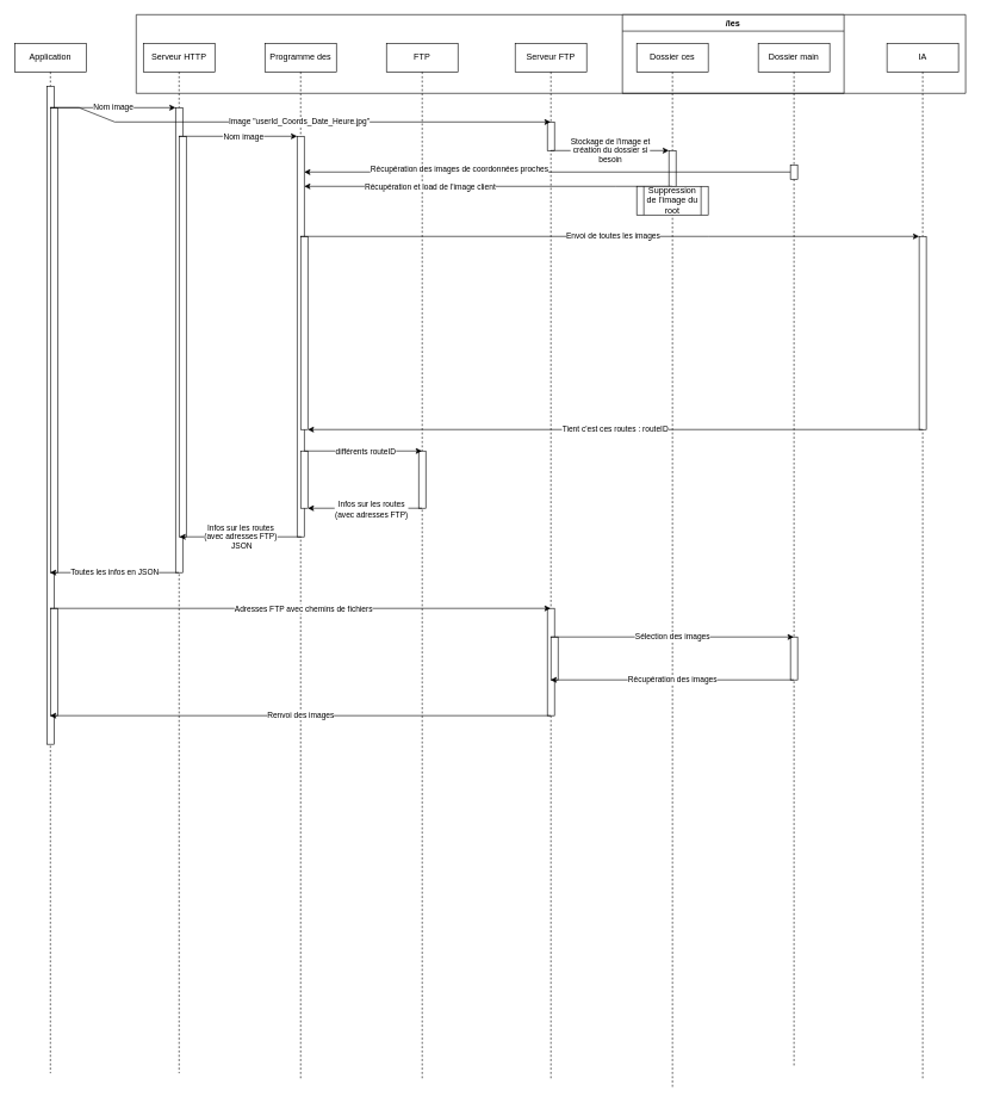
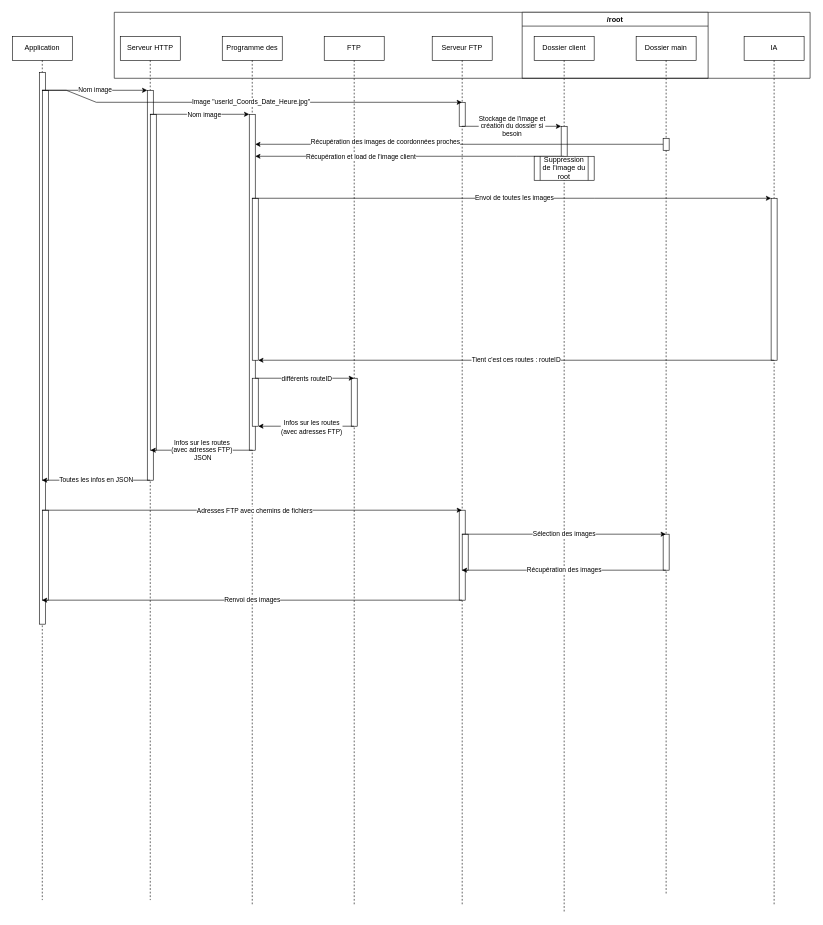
  <mxCell id="0" />
  <mxCell id="1" parent="0" />
  <mxCell id="2" value="Application" style="shape=umlLifeline;perimeter=lifelinePerimeter;whiteSpace=wrap;html=1;container=0;dropTarget=0;collapsible=0;recursiveResize=0;outlineConnect=0;portConstraint=eastwest;newEdgeStyle={&quot;edgeStyle&quot;:&quot;elbowEdgeStyle&quot;,&quot;elbow&quot;:&quot;vertical&quot;,&quot;curved&quot;:0,&quot;rounded&quot;:0};" parent="1" vertex="1"><mxGeometry x="20" y="60" width="100" height="1440" as="geometry" /></mxCell>
  <mxCell id="3" value="" style="html=1;points=[];perimeter=orthogonalPerimeter;outlineConnect=0;targetShapes=umlLifeline;portConstraint=eastwest;newEdgeStyle={&quot;edgeStyle&quot;:&quot;elbowEdgeStyle&quot;,&quot;elbow&quot;:&quot;vertical&quot;,&quot;curved&quot;:0,&quot;rounded&quot;:0};" vertex="1" parent="2"><mxGeometry x="45" y="60" width="10" height="920" as="geometry" /></mxCell>
  <mxCell id="4" value="" style="html=1;points=[];perimeter=orthogonalPerimeter;outlineConnect=0;targetShapes=umlLifeline;portConstraint=eastwest;newEdgeStyle={&quot;edgeStyle&quot;:&quot;elbowEdgeStyle&quot;,&quot;elbow&quot;:&quot;vertical&quot;,&quot;curved&quot;:0,&quot;rounded&quot;:0};" vertex="1" parent="2"><mxGeometry x="50" y="90" width="10" height="650" as="geometry" /></mxCell>
  <mxCell id="5" value="" style="html=1;points=[];perimeter=orthogonalPerimeter;outlineConnect=0;targetShapes=umlLifeline;portConstraint=eastwest;newEdgeStyle={&quot;edgeStyle&quot;:&quot;elbowEdgeStyle&quot;,&quot;elbow&quot;:&quot;vertical&quot;,&quot;curved&quot;:0,&quot;rounded&quot;:0};" vertex="1" parent="2"><mxGeometry x="50" y="790" width="10" height="150" as="geometry" /></mxCell>
  <mxCell id="6" value="Serveur HTTP" style="shape=umlLifeline;perimeter=lifelinePerimeter;whiteSpace=wrap;html=1;container=0;dropTarget=0;collapsible=0;recursiveResize=0;outlineConnect=0;portConstraint=eastwest;newEdgeStyle={&quot;edgeStyle&quot;:&quot;elbowEdgeStyle&quot;,&quot;elbow&quot;:&quot;vertical&quot;,&quot;curved&quot;:0,&quot;rounded&quot;:0};" parent="1" vertex="1"><mxGeometry x="200" y="60" width="100" height="1440" as="geometry" /></mxCell>
  <mxCell id="7" value="" style="html=1;points=[];perimeter=orthogonalPerimeter;outlineConnect=0;targetShapes=umlLifeline;portConstraint=eastwest;newEdgeStyle={&quot;edgeStyle&quot;:&quot;elbowEdgeStyle&quot;,&quot;elbow&quot;:&quot;vertical&quot;,&quot;curved&quot;:0,&quot;rounded&quot;:0};" vertex="1" parent="6"><mxGeometry x="45" y="90" width="10" height="650" as="geometry" /></mxCell>
  <mxCell id="8" value="" style="html=1;points=[];perimeter=orthogonalPerimeter;outlineConnect=0;targetShapes=umlLifeline;portConstraint=eastwest;newEdgeStyle={&quot;edgeStyle&quot;:&quot;elbowEdgeStyle&quot;,&quot;elbow&quot;:&quot;vertical&quot;,&quot;curved&quot;:0,&quot;rounded&quot;:0};" vertex="1" parent="6"><mxGeometry x="50" y="130" width="10" height="560" as="geometry" /></mxCell>
  <mxCell id="9" value="Programme des" style="shape=umlLifeline;perimeter=lifelinePerimeter;whiteSpace=wrap;html=1;container=0;dropTarget=0;collapsible=0;recursiveResize=0;outlineConnect=0;portConstraint=eastwest;newEdgeStyle={&quot;edgeStyle&quot;:&quot;elbowEdgeStyle&quot;,&quot;elbow&quot;:&quot;vertical&quot;,&quot;curved&quot;:0,&quot;rounded&quot;:0};" vertex="1" parent="1"><mxGeometry x="370" y="60" width="100" height="1450" as="geometry" /></mxCell>
  <mxCell id="10" value="" style="html=1;points=[];perimeter=orthogonalPerimeter;outlineConnect=0;targetShapes=umlLifeline;portConstraint=eastwest;newEdgeStyle={&quot;edgeStyle&quot;:&quot;elbowEdgeStyle&quot;,&quot;elbow&quot;:&quot;vertical&quot;,&quot;curved&quot;:0,&quot;rounded&quot;:0};" vertex="1" parent="9"><mxGeometry x="45" y="130" width="10" height="560" as="geometry" /></mxCell>
  <mxCell id="11" value="" style="html=1;points=[];perimeter=orthogonalPerimeter;outlineConnect=0;targetShapes=umlLifeline;portConstraint=eastwest;newEdgeStyle={&quot;edgeStyle&quot;:&quot;elbowEdgeStyle&quot;,&quot;elbow&quot;:&quot;vertical&quot;,&quot;curved&quot;:0,&quot;rounded&quot;:0};" vertex="1" parent="9"><mxGeometry x="50" y="270" width="10" height="270" as="geometry" /></mxCell>
  <mxCell id="12" value="" style="html=1;points=[];perimeter=orthogonalPerimeter;outlineConnect=0;targetShapes=umlLifeline;portConstraint=eastwest;newEdgeStyle={&quot;edgeStyle&quot;:&quot;elbowEdgeStyle&quot;,&quot;elbow&quot;:&quot;vertical&quot;,&quot;curved&quot;:0,&quot;rounded&quot;:0};" vertex="1" parent="9"><mxGeometry x="50" y="570" width="10" height="80" as="geometry" /></mxCell>
  <mxCell id="13" value="FTP" style="shape=umlLifeline;perimeter=lifelinePerimeter;whiteSpace=wrap;html=1;container=0;dropTarget=0;collapsible=0;recursiveResize=0;outlineConnect=0;portConstraint=eastwest;newEdgeStyle={&quot;edgeStyle&quot;:&quot;elbowEdgeStyle&quot;,&quot;elbow&quot;:&quot;vertical&quot;,&quot;curved&quot;:0,&quot;rounded&quot;:0};" vertex="1" parent="1"><mxGeometry x="540" y="60" width="100" height="1450" as="geometry" /></mxCell>
  <mxCell id="14" value="" style="html=1;points=[];perimeter=orthogonalPerimeter;outlineConnect=0;targetShapes=umlLifeline;portConstraint=eastwest;newEdgeStyle={&quot;edgeStyle&quot;:&quot;elbowEdgeStyle&quot;,&quot;elbow&quot;:&quot;vertical&quot;,&quot;curved&quot;:0,&quot;rounded&quot;:0};" vertex="1" parent="13"><mxGeometry x="45" y="570" width="10" height="80" as="geometry" /></mxCell>
  <mxCell id="15" value="" style="swimlane;startSize=0;" vertex="1" parent="1"><mxGeometry x="190" width="1160" height="110" as="geometry" y="20" /></mxCell>
- <mxCell id="16" value="/les" style="swimlane;whiteSpace=wrap;html=1;" vertex="1" parent="15"><mxGeometry x="680" width="310" height="110" as="geometry" /></mxCell>
+ <mxCell id="16" value="/root" style="swimlane;whiteSpace=wrap;html=1;" vertex="1" parent="15"><mxGeometry x="680" width="310" height="110" as="geometry" /></mxCell>
  <mxCell id="17" value="Serveur FTP" style="shape=umlLifeline;perimeter=lifelinePerimeter;whiteSpace=wrap;html=1;container=0;dropTarget=0;collapsible=0;recursiveResize=0;outlineConnect=0;portConstraint=eastwest;newEdgeStyle={&quot;edgeStyle&quot;:&quot;elbowEdgeStyle&quot;,&quot;elbow&quot;:&quot;vertical&quot;,&quot;curved&quot;:0,&quot;rounded&quot;:0};" vertex="1" parent="1"><mxGeometry x="720" y="60" width="100" height="1450" as="geometry" /></mxCell>
  <mxCell id="18" value="" style="html=1;points=[];perimeter=orthogonalPerimeter;outlineConnect=0;targetShapes=umlLifeline;portConstraint=eastwest;newEdgeStyle={&quot;edgeStyle&quot;:&quot;elbowEdgeStyle&quot;,&quot;elbow&quot;:&quot;vertical&quot;,&quot;curved&quot;:0,&quot;rounded&quot;:0};" vertex="1" parent="17"><mxGeometry x="45" y="110" width="10" height="40" as="geometry" /></mxCell>
  <mxCell id="19" value="" style="html=1;points=[];perimeter=orthogonalPerimeter;outlineConnect=0;targetShapes=umlLifeline;portConstraint=eastwest;newEdgeStyle={&quot;edgeStyle&quot;:&quot;elbowEdgeStyle&quot;,&quot;elbow&quot;:&quot;vertical&quot;,&quot;curved&quot;:0,&quot;rounded&quot;:0};" vertex="1" parent="17"><mxGeometry x="45" y="790" width="10" height="150" as="geometry" /></mxCell>
  <mxCell id="20" value="" style="html=1;points=[];perimeter=orthogonalPerimeter;outlineConnect=0;targetShapes=umlLifeline;portConstraint=eastwest;newEdgeStyle={&quot;edgeStyle&quot;:&quot;elbowEdgeStyle&quot;,&quot;elbow&quot;:&quot;vertical&quot;,&quot;curved&quot;:0,&quot;rounded&quot;:0};" vertex="1" parent="17"><mxGeometry x="50" y="830" width="10" height="60" as="geometry" /></mxCell>
- <mxCell id="21" value="Dossier ces" style="shape=umlLifeline;perimeter=lifelinePerimeter;whiteSpace=wrap;html=1;container=0;dropTarget=0;collapsible=0;recursiveResize=0;outlineConnect=0;portConstraint=eastwest;newEdgeStyle={&quot;edgeStyle&quot;:&quot;elbowEdgeStyle&quot;,&quot;elbow&quot;:&quot;vertical&quot;,&quot;curved&quot;:0,&quot;rounded&quot;:0};" vertex="1" parent="1"><mxGeometry x="890" y="60" width="100" height="1460" as="geometry" /></mxCell>
+ <mxCell id="21" value="Dossier client" style="shape=umlLifeline;perimeter=lifelinePerimeter;whiteSpace=wrap;html=1;container=0;dropTarget=0;collapsible=0;recursiveResize=0;outlineConnect=0;portConstraint=eastwest;newEdgeStyle={&quot;edgeStyle&quot;:&quot;elbowEdgeStyle&quot;,&quot;elbow&quot;:&quot;vertical&quot;,&quot;curved&quot;:0,&quot;rounded&quot;:0};" vertex="1" parent="1"><mxGeometry x="890" y="60" width="100" height="1460" as="geometry" /></mxCell>
  <mxCell id="22" value="" style="html=1;points=[];perimeter=orthogonalPerimeter;outlineConnect=0;targetShapes=umlLifeline;portConstraint=eastwest;newEdgeStyle={&quot;edgeStyle&quot;:&quot;elbowEdgeStyle&quot;,&quot;elbow&quot;:&quot;vertical&quot;,&quot;curved&quot;:0,&quot;rounded&quot;:0};" vertex="1" parent="21"><mxGeometry x="45" y="150" width="10" height="50" as="geometry" /></mxCell>
  <mxCell id="23" value="Dossier main" style="shape=umlLifeline;perimeter=lifelinePerimeter;whiteSpace=wrap;html=1;container=0;dropTarget=0;collapsible=0;recursiveResize=0;outlineConnect=0;portConstraint=eastwest;newEdgeStyle={&quot;edgeStyle&quot;:&quot;elbowEdgeStyle&quot;,&quot;elbow&quot;:&quot;vertical&quot;,&quot;curved&quot;:0,&quot;rounded&quot;:0};" vertex="1" parent="1"><mxGeometry x="1060" y="60" width="100" height="1430" as="geometry" /></mxCell>
  <mxCell id="24" value="" style="html=1;points=[];perimeter=orthogonalPerimeter;outlineConnect=0;targetShapes=umlLifeline;portConstraint=eastwest;newEdgeStyle={&quot;edgeStyle&quot;:&quot;elbowEdgeStyle&quot;,&quot;elbow&quot;:&quot;vertical&quot;,&quot;curved&quot;:0,&quot;rounded&quot;:0};" vertex="1" parent="23"><mxGeometry x="45" y="170" width="10" height="20" as="geometry" /></mxCell>
  <mxCell id="25" value="" style="html=1;points=[];perimeter=orthogonalPerimeter;outlineConnect=0;targetShapes=umlLifeline;portConstraint=eastwest;newEdgeStyle={&quot;edgeStyle&quot;:&quot;elbowEdgeStyle&quot;,&quot;elbow&quot;:&quot;vertical&quot;,&quot;curved&quot;:0,&quot;rounded&quot;:0};" vertex="1" parent="23"><mxGeometry x="45" y="830" width="10" height="60" as="geometry" /></mxCell>
  <mxCell id="26" value="Nom image" style="endArrow=classic;html=1;rounded=0;" edge="1" parent="1" source="2" target="7"><mxGeometry width="50" height="50" relative="1" as="geometry"><mxPoint x="360" y="290" as="sourcePoint" /><mxPoint x="240" y="150" as="targetPoint" /><Array as="points"><mxPoint x="160" y="150" /></Array></mxGeometry></mxCell>
  <mxCell id="27" value="Image &quot;userId_Coords_Date_Heure.jpg&quot;" style="endArrow=classic;html=1;rounded=0;" edge="1" parent="1" source="2" target="17"><mxGeometry width="50" height="50" relative="1" as="geometry"><mxPoint x="70" y="170" as="sourcePoint" /><mxPoint x="250" y="170" as="targetPoint" /><Array as="points"><mxPoint x="110" y="150" /><mxPoint x="160" y="170" /></Array></mxGeometry></mxCell>
  <mxCell id="28" value="" style="endArrow=classic;html=1;rounded=0;" edge="1" parent="1" source="6" target="10"><mxGeometry width="50" height="50" relative="1" as="geometry"><mxPoint x="460" y="310" as="sourcePoint" /><mxPoint x="510" y="260" as="targetPoint" /><Array as="points"><mxPoint x="310" y="190" /></Array></mxGeometry></mxCell>
  <mxCell id="29" value="&lt;div&gt;Nom image&lt;/div&gt;" style="edgeLabel;html=1;align=center;verticalAlign=middle;resizable=0;points=[];" vertex="1" connectable="0" parent="28"><mxGeometry x="-0.135" relative="1" as="geometry"><mxPoint x="18" as="offset" /></mxGeometry></mxCell>
  <mxCell id="30" value="&lt;div&gt;Stockage de l'image et&lt;/div&gt;&lt;div&gt;création du dossier si&lt;/div&gt;&lt;div&gt;besoin&lt;br&gt;&lt;/div&gt;" style="endArrow=classic;html=1;rounded=0;" edge="1" parent="1" source="17" target="22"><mxGeometry width="50" height="50" relative="1" as="geometry"><mxPoint x="830" y="310" as="sourcePoint" /><mxPoint x="880" y="260" as="targetPoint" /><Array as="points"><mxPoint x="850" y="210" /></Array></mxGeometry></mxCell>
  <mxCell id="31" value="" style="endArrow=classic;html=1;rounded=0;" edge="1" parent="1" source="24" target="10"><mxGeometry width="50" height="50" relative="1" as="geometry"><mxPoint x="850" y="370" as="sourcePoint" /><mxPoint x="430" y="240" as="targetPoint" /><Array as="points"><mxPoint x="760" y="240" /></Array></mxGeometry></mxCell>
  <mxCell id="32" value="Récupération des images de coordonnées proches" style="edgeLabel;html=1;align=center;verticalAlign=middle;resizable=0;points=[];" vertex="1" connectable="0" parent="31"><mxGeometry x="0.088" y="-2" relative="1" as="geometry"><mxPoint x="-94" y="-3" as="offset" /></mxGeometry></mxCell>
  <mxCell id="33" value="" style="endArrow=classic;html=1;rounded=0;" edge="1" parent="1" source="21" target="10"><mxGeometry width="50" height="50" relative="1" as="geometry"><mxPoint x="660" y="310" as="sourcePoint" /><mxPoint x="710" y="260" as="targetPoint" /><Array as="points"><mxPoint x="860" y="260" /><mxPoint x="650" y="260" /></Array></mxGeometry></mxCell>
  <mxCell id="34" value="Récupération et load de l'image client" style="edgeLabel;html=1;align=center;verticalAlign=middle;resizable=0;points=[];" vertex="1" connectable="0" parent="33"><mxGeometry x="-0.065" y="1" relative="1" as="geometry"><mxPoint x="-98" y="-1" as="offset" /></mxGeometry></mxCell>
  <mxCell id="35" value="IA" style="shape=umlLifeline;perimeter=lifelinePerimeter;whiteSpace=wrap;html=1;container=0;dropTarget=0;collapsible=0;recursiveResize=0;outlineConnect=0;portConstraint=eastwest;newEdgeStyle={&quot;edgeStyle&quot;:&quot;elbowEdgeStyle&quot;,&quot;elbow&quot;:&quot;vertical&quot;,&quot;curved&quot;:0,&quot;rounded&quot;:0};" vertex="1" parent="1"><mxGeometry x="1240" y="60" width="100" height="1450" as="geometry" /></mxCell>
  <mxCell id="36" value="" style="html=1;points=[];perimeter=orthogonalPerimeter;outlineConnect=0;targetShapes=umlLifeline;portConstraint=eastwest;newEdgeStyle={&quot;edgeStyle&quot;:&quot;elbowEdgeStyle&quot;,&quot;elbow&quot;:&quot;vertical&quot;,&quot;curved&quot;:0,&quot;rounded&quot;:0};" vertex="1" parent="35"><mxGeometry x="45" y="270" width="10" height="270" as="geometry" /></mxCell>
  <mxCell id="37" value="" style="endArrow=classic;html=1;rounded=0;" edge="1" parent="1" source="9"><mxGeometry width="50" height="50" relative="1" as="geometry"><mxPoint x="680" y="310" as="sourcePoint" /><mxPoint x="1285" y="330" as="targetPoint" /><Array as="points"><mxPoint x="990" y="330" /></Array></mxGeometry></mxCell>
  <mxCell id="38" value="&lt;div&gt;Envoi de toutes les images&lt;/div&gt;" style="edgeLabel;html=1;align=center;verticalAlign=middle;resizable=0;points=[];" vertex="1" connectable="0" parent="37"><mxGeometry x="0.009" y="2" relative="1" as="geometry"><mxPoint as="offset" /></mxGeometry></mxCell>
  <mxCell id="39" value="Tient c'est ces routes : routeID" style="endArrow=classic;html=1;rounded=0;" edge="1" parent="1" source="35" target="11"><mxGeometry width="50" height="50" relative="1" as="geometry"><mxPoint x="830" y="540" as="sourcePoint" /><mxPoint x="880" y="490" as="targetPoint" /><Array as="points"><mxPoint x="850" y="600" /></Array></mxGeometry></mxCell>
  <mxCell id="40" value="" style="endArrow=classic;html=1;rounded=0;" edge="1" parent="1" source="10" target="13"><mxGeometry width="50" height="50" relative="1" as="geometry"><mxPoint x="430" y="650" as="sourcePoint" /><mxPoint x="630" y="730" as="targetPoint" /><Array as="points"><mxPoint x="510" y="630" /></Array></mxGeometry></mxCell>
  <mxCell id="41" value="différents routeID" style="edgeLabel;html=1;align=center;verticalAlign=middle;resizable=0;points=[];" vertex="1" connectable="0" parent="40"><mxGeometry x="-0.173" y="3" relative="1" as="geometry"><mxPoint x="17" y="3" as="offset" /></mxGeometry></mxCell>
  <mxCell id="42" value="" style="endArrow=classic;html=1;rounded=0;" edge="1" parent="1" source="13"><mxGeometry width="50" height="50" relative="1" as="geometry"><mxPoint x="580" y="840" as="sourcePoint" /><mxPoint x="430" y="710" as="targetPoint" /><Array as="points"><mxPoint x="490" y="710" /></Array></mxGeometry></mxCell>
  <mxCell id="43" value="&lt;div&gt;Infos sur les routes&lt;/div&gt;&lt;div&gt;(avec adresses FTP)&lt;br&gt;&lt;/div&gt;" style="edgeLabel;html=1;align=center;verticalAlign=middle;resizable=0;points=[];" vertex="1" connectable="0" parent="42"><mxGeometry x="-0.112" y="1" relative="1" as="geometry"><mxPoint as="offset" /></mxGeometry></mxCell>
  <mxCell id="44" value="&lt;div&gt;Infos sur les routes&lt;/div&gt;&lt;div&gt;(avec adresses FTP)&lt;br&gt;&lt;/div&gt;&amp;nbsp;JSON" style="endArrow=classic;html=1;rounded=0;" edge="1" parent="1"><mxGeometry width="50" height="50" relative="1" as="geometry"><mxPoint x="420.5" y="750" as="sourcePoint" /><mxPoint x="250.5" y="750" as="targetPoint" /><Array as="points"><mxPoint x="331" y="750" /></Array></mxGeometry></mxCell>
  <mxCell id="45" value="Toutes les infos en JSON" style="endArrow=classic;html=1;rounded=0;" edge="1" parent="1" source="6" target="2"><mxGeometry width="50" height="50" relative="1" as="geometry"><mxPoint x="450" y="710" as="sourcePoint" /><mxPoint x="500" y="660" as="targetPoint" /><Array as="points"><mxPoint x="170" y="800" /></Array></mxGeometry></mxCell>
  <mxCell id="46" value="" style="endArrow=classic;html=1;rounded=0;" edge="1" parent="1" source="2" target="17"><mxGeometry width="50" height="50" relative="1" as="geometry"><mxPoint x="310" y="730" as="sourcePoint" /><mxPoint x="360" y="680" as="targetPoint" /><Array as="points"><mxPoint x="450" y="850" /></Array></mxGeometry></mxCell>
  <mxCell id="47" value="Adresses FTP avec chemins de fichiers" style="edgeLabel;html=1;align=center;verticalAlign=middle;resizable=0;points=[];" vertex="1" connectable="0" parent="46"><mxGeometry x="0.01" relative="1" as="geometry"><mxPoint as="offset" /></mxGeometry></mxCell>
  <mxCell id="48" value="Sélection des images" style="endArrow=classic;html=1;rounded=0;" edge="1" parent="1" source="17" target="23"><mxGeometry width="50" height="50" relative="1" as="geometry"><mxPoint x="820" y="700" as="sourcePoint" /><mxPoint x="870" y="650" as="targetPoint" /><Array as="points"><mxPoint x="910" y="890" /></Array></mxGeometry></mxCell>
  <mxCell id="49" value="Récupération des images" style="endArrow=classic;html=1;rounded=0;" edge="1" parent="1" source="23" target="17"><mxGeometry width="50" height="50" relative="1" as="geometry"><mxPoint x="820" y="760" as="sourcePoint" /><mxPoint x="870" y="710" as="targetPoint" /><Array as="points"><mxPoint x="960" y="950" /></Array></mxGeometry></mxCell>
  <mxCell id="50" value="Renvoi des images" style="endArrow=classic;html=1;rounded=0;" edge="1" parent="1" source="17" target="2"><mxGeometry width="50" height="50" relative="1" as="geometry"><mxPoint x="680" y="1040" as="sourcePoint" /><mxPoint x="730" y="990" as="targetPoint" /><Array as="points"><mxPoint x="410" y="1000" /></Array></mxGeometry></mxCell>
  <mxCell id="51" value="Suppression de l'image du root" style="shape=process;whiteSpace=wrap;html=1;backgroundOutline=1;" vertex="1" parent="1"><mxGeometry x="890" y="260" width="100" height="40" as="geometry" /></mxCell>
